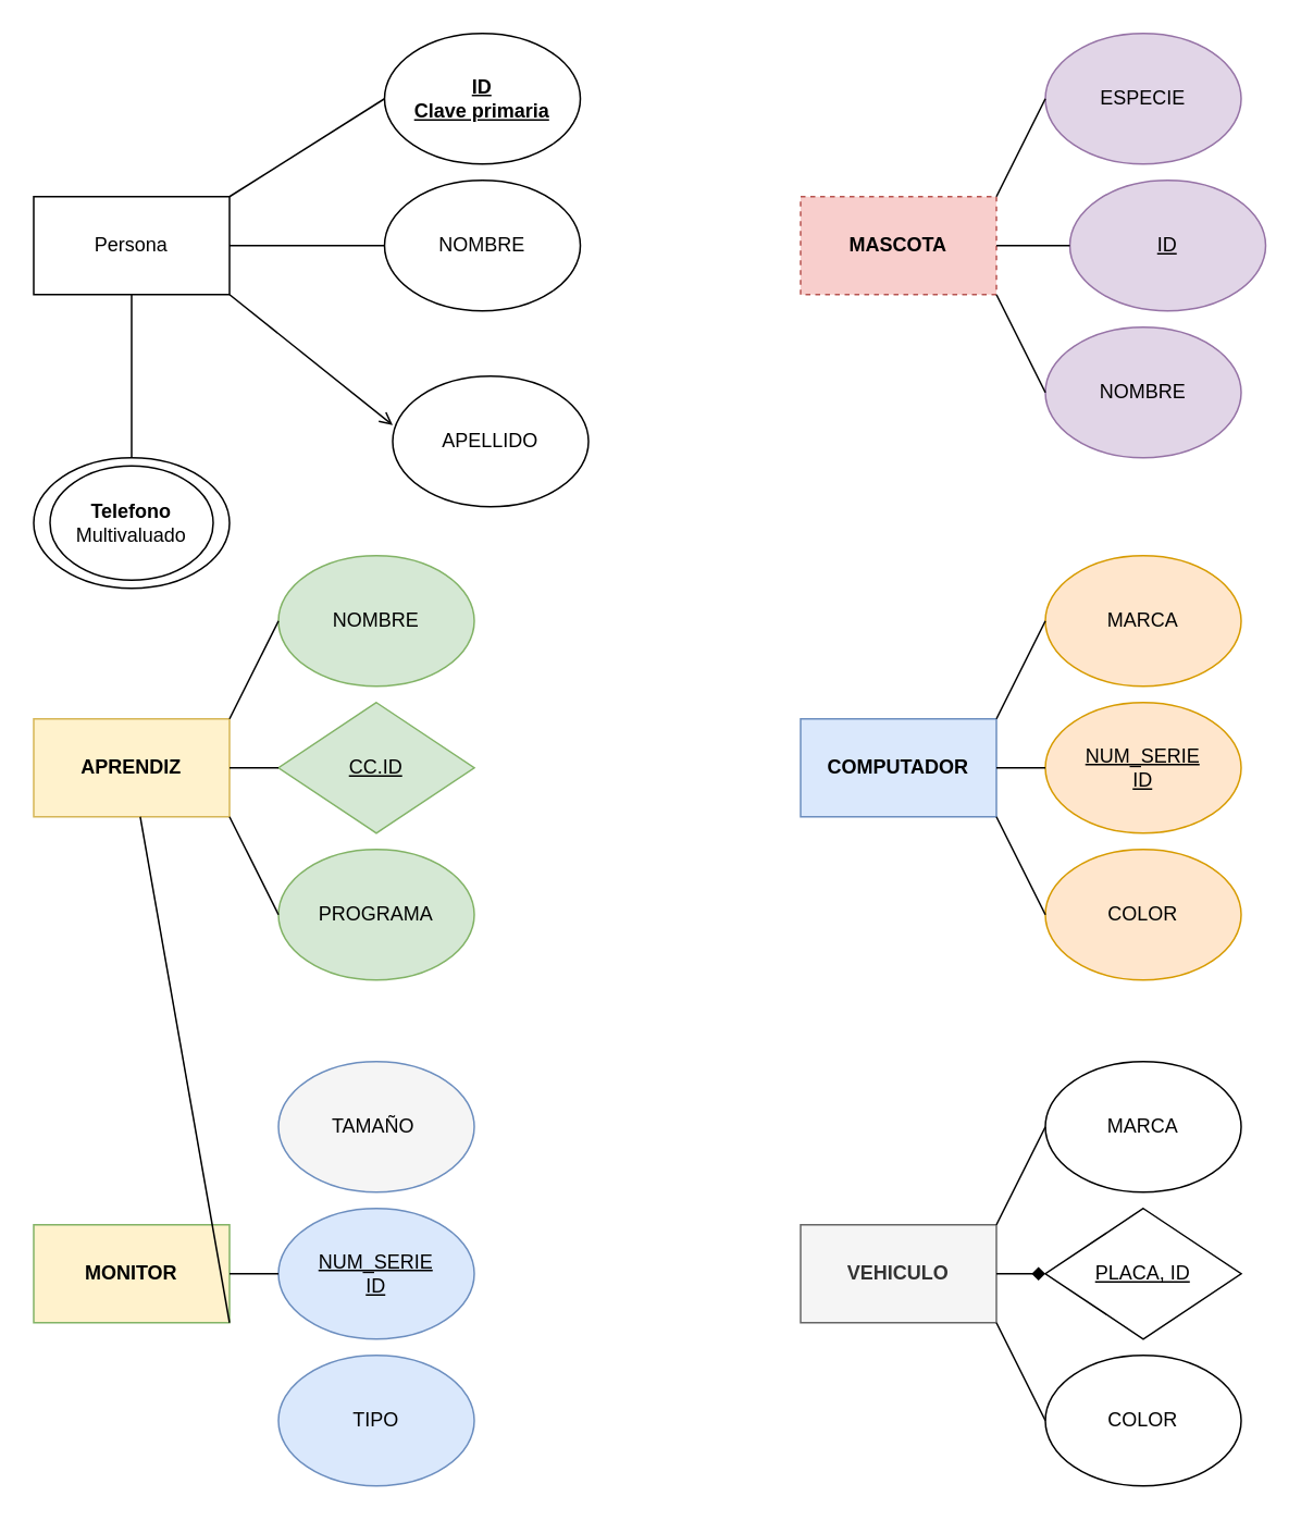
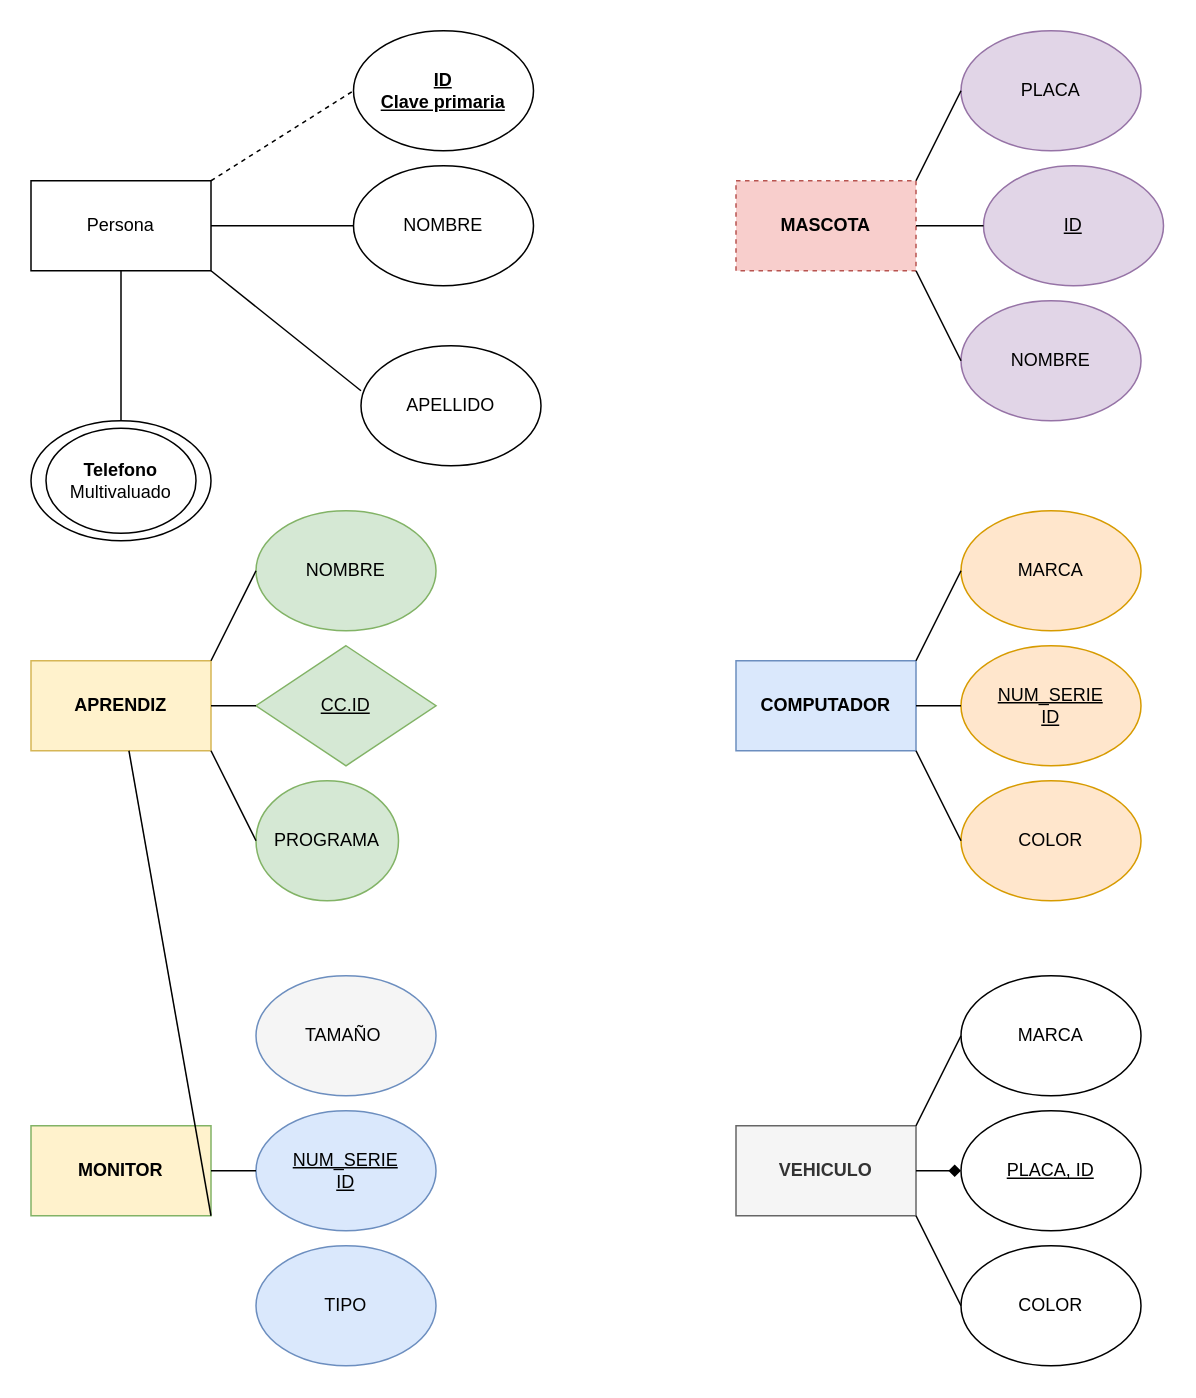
  <mxCell id="0" />
  <mxCell id="1" parent="0" />
  <mxCell id="2" value="Persona" style="rounded=0;whiteSpace=wrap;html=1;" parent="1" vertex="1"><mxGeometry x="20" y="120" width="120" height="60" as="geometry" /></mxCell>
  <mxCell id="3" value="NOMBRE" style="ellipse;whiteSpace=wrap;html=1;" parent="1" vertex="1"><mxGeometry x="235" y="110" width="120" height="80" as="geometry" /></mxCell>
  <mxCell id="4" value="APELLIDO" style="ellipse;whiteSpace=wrap;html=1;" parent="1" vertex="1"><mxGeometry x="240" y="230" width="120" height="80" as="geometry" /></mxCell>
  <mxCell id="5" value="&lt;u&gt;&lt;b&gt;ID&lt;/b&gt;&lt;/u&gt;&lt;div&gt;&lt;b&gt;&lt;u&gt;Clave primaria&lt;/u&gt;&lt;/b&gt;&lt;/div&gt;" style="ellipse;whiteSpace=wrap;html=1;" parent="1" vertex="1"><mxGeometry x="235" y="20" width="120" height="80" as="geometry" /></mxCell>
  <mxCell id="6" value="" style="endArrow=none;html=1;rounded=0;exitX=1;exitY=0.5;exitDx=0;exitDy=0;entryX=0;entryY=0.5;entryDx=0;entryDy=0;" parent="1" source="2" target="3" edge="1"><mxGeometry width="50" height="50" relative="1" as="geometry"><mxPoint x="55" y="350" as="sourcePoint" /><mxPoint x="105" y="300" as="targetPoint" /></mxGeometry></mxCell>
- <mxCell id="7" value="" style="endArrow=none;html=1;rounded=0;exitX=1;exitY=0;exitDx=0;exitDy=0;entryX=0;entryY=0.5;entryDx=0;entryDy=0;" parent="1" source="2" target="5" edge="1"><mxGeometry width="50" height="50" relative="1" as="geometry"><mxPoint x="150" y="160" as="sourcePoint" /><mxPoint x="245" y="160" as="targetPoint" /></mxGeometry></mxCell>
- <mxCell id="8" value="" style="endArrow=open;html=1;rounded=0;entryX=0;entryY=0.375;entryDx=0;entryDy=0;exitX=1;exitY=1;exitDx=0;exitDy=0;entryPerimeter=0;" parent="1" source="2" target="4" edge="1"><mxGeometry width="50" height="50" relative="1" as="geometry"><mxPoint x="140" y="160" as="sourcePoint" /><mxPoint x="220" y="230" as="targetPoint" /><Array as="points" /></mxGeometry></mxCell>
+ <mxCell id="7" value="" style="endArrow=none;html=1;rounded=0;exitX=1;exitY=0;exitDx=0;exitDy=0;entryX=0;entryY=0.5;entryDx=0;entryDy=0;dashed=1;" parent="1" source="2" target="5" edge="1"><mxGeometry width="50" height="50" relative="1" as="geometry"><mxPoint x="150" y="160" as="sourcePoint" /><mxPoint x="245" y="160" as="targetPoint" /></mxGeometry></mxCell>
+ <mxCell id="8" value="" style="endArrow=none;html=1;rounded=0;entryX=0;entryY=0.375;entryDx=0;entryDy=0;exitX=1;exitY=1;exitDx=0;exitDy=0;entryPerimeter=0;" parent="1" source="2" target="4" edge="1"><mxGeometry width="50" height="50" relative="1" as="geometry"><mxPoint x="140" y="160" as="sourcePoint" /><mxPoint x="220" y="230" as="targetPoint" /><Array as="points" /></mxGeometry></mxCell>
  <mxCell id="9" value="" style="group" parent="1" vertex="1" connectable="0"><mxGeometry x="20" y="280" width="120" height="80" as="geometry" /></mxCell>
  <mxCell id="10" value="" style="ellipse;whiteSpace=wrap;html=1;" parent="9" vertex="1"><mxGeometry width="120" height="80" as="geometry" /></mxCell>
  <mxCell id="11" value="&lt;div&gt;&lt;b&gt;Telefono&lt;/b&gt;&lt;/div&gt;Multivaluado" style="ellipse;whiteSpace=wrap;html=1;" parent="9" vertex="1"><mxGeometry x="10" y="5" width="100" height="70" as="geometry" /></mxCell>
  <mxCell id="12" value="" style="endArrow=none;html=1;rounded=0;entryX=0.5;entryY=0;entryDx=0;entryDy=0;exitX=0.5;exitY=1;exitDx=0;exitDy=0;" parent="1" source="2" target="10" edge="1"><mxGeometry width="50" height="50" relative="1" as="geometry"><mxPoint x="-10" y="200" as="sourcePoint" /><mxPoint x="85" y="270" as="targetPoint" /><Array as="points" /></mxGeometry></mxCell>
  <mxCell id="13" value="&lt;b&gt;MASCOTA&lt;/b&gt;" style="rounded=0;whiteSpace=wrap;html=1;fillColor=#f8cecc;strokeColor=#b85450;dashed=1;" parent="1" vertex="1"><mxGeometry x="490" y="120" width="120" height="60" as="geometry" /></mxCell>
- <mxCell id="14" value="ESPECIE" style="ellipse;whiteSpace=wrap;html=1;fillColor=#e1d5e7;strokeColor=#9673a6;" parent="1" vertex="1"><mxGeometry x="640" y="20" width="120" height="80" as="geometry" /></mxCell>
+ <mxCell id="14" value="PLACA" style="ellipse;whiteSpace=wrap;html=1;fillColor=#e1d5e7;strokeColor=#9673a6;" parent="1" vertex="1"><mxGeometry x="640" y="20" width="120" height="80" as="geometry" /></mxCell>
  <mxCell id="15" value="" style="endArrow=none;html=1;rounded=0;entryX=0;entryY=0.5;entryDx=0;entryDy=0;exitX=1;exitY=0;exitDx=0;exitDy=0;" parent="1" source="13" target="14" edge="1"><mxGeometry width="50" height="50" relative="1" as="geometry"><mxPoint x="535" y="140" as="sourcePoint" /><mxPoint x="630" y="60" as="targetPoint" /></mxGeometry></mxCell>
  <mxCell id="16" value="NOMBRE" style="ellipse;whiteSpace=wrap;html=1;fillColor=#e1d5e7;strokeColor=#9673a6;" parent="1" vertex="1"><mxGeometry x="640" y="200" width="120" height="80" as="geometry" /></mxCell>
  <mxCell id="17" value="" style="endArrow=none;html=1;rounded=0;exitX=1;exitY=1;exitDx=0;exitDy=0;entryX=0;entryY=0.5;entryDx=0;entryDy=0;" parent="1" source="13" target="16" edge="1"><mxGeometry width="50" height="50" relative="1" as="geometry"><mxPoint x="587" y="130" as="sourcePoint" /><mxPoint x="640" y="70" as="targetPoint" /></mxGeometry></mxCell>
  <mxCell id="18" value="&lt;u&gt;ID&lt;/u&gt;" style="ellipse;whiteSpace=wrap;html=1;fillColor=#e1d5e7;strokeColor=#9673a6;" parent="1" vertex="1"><mxGeometry x="655" y="110" width="120" height="80" as="geometry" /></mxCell>
  <mxCell id="19" value="" style="endArrow=none;html=1;rounded=0;exitX=1;exitY=0.5;exitDx=0;exitDy=0;" parent="1" source="13" target="18" edge="1"><mxGeometry width="50" height="50" relative="1" as="geometry"><mxPoint x="620" y="130" as="sourcePoint" /><mxPoint x="650" y="80" as="targetPoint" /></mxGeometry></mxCell>
  <mxCell id="20" value="&lt;b&gt;COMPUTADOR&lt;/b&gt;" style="rounded=0;whiteSpace=wrap;html=1;fillColor=#dae8fc;strokeColor=#6c8ebf;" parent="1" vertex="1"><mxGeometry x="490" y="440" width="120" height="60" as="geometry" /></mxCell>
  <mxCell id="21" value="MARCA" style="ellipse;whiteSpace=wrap;html=1;fillColor=#ffe6cc;strokeColor=#d79b00;" parent="1" vertex="1"><mxGeometry x="640" y="340" width="120" height="80" as="geometry" /></mxCell>
  <mxCell id="22" value="" style="endArrow=none;html=1;rounded=0;entryX=0;entryY=0.5;entryDx=0;entryDy=0;exitX=1;exitY=0;exitDx=0;exitDy=0;" parent="1" source="20" target="21" edge="1"><mxGeometry width="50" height="50" relative="1" as="geometry"><mxPoint x="535" y="460" as="sourcePoint" /><mxPoint x="630" y="380" as="targetPoint" /></mxGeometry></mxCell>
  <mxCell id="23" value="COLOR" style="ellipse;whiteSpace=wrap;html=1;fillColor=#ffe6cc;strokeColor=#d79b00;" parent="1" vertex="1"><mxGeometry x="640" y="520" width="120" height="80" as="geometry" /></mxCell>
  <mxCell id="24" value="" style="endArrow=none;html=1;rounded=0;exitX=1;exitY=1;exitDx=0;exitDy=0;entryX=0;entryY=0.5;entryDx=0;entryDy=0;" parent="1" source="20" target="23" edge="1"><mxGeometry width="50" height="50" relative="1" as="geometry"><mxPoint x="587" y="450" as="sourcePoint" /><mxPoint x="640" y="390" as="targetPoint" /></mxGeometry></mxCell>
  <mxCell id="25" value="&lt;u&gt;NUM_SERIE&lt;/u&gt;&lt;div&gt;&lt;u&gt;ID&lt;/u&gt;&lt;/div&gt;" style="ellipse;whiteSpace=wrap;html=1;fillColor=#ffe6cc;strokeColor=#d79b00;" parent="1" vertex="1"><mxGeometry x="640" y="430" width="120" height="80" as="geometry" /></mxCell>
  <mxCell id="26" value="" style="endArrow=none;html=1;rounded=0;exitX=1;exitY=0.5;exitDx=0;exitDy=0;" parent="1" source="20" target="25" edge="1"><mxGeometry width="50" height="50" relative="1" as="geometry"><mxPoint x="620" y="450" as="sourcePoint" /><mxPoint x="650" y="400" as="targetPoint" /></mxGeometry></mxCell>
  <mxCell id="27" value="&lt;b&gt;APRENDIZ&lt;/b&gt;" style="rounded=0;whiteSpace=wrap;html=1;fillColor=#fff2cc;strokeColor=#d6b656;" parent="1" vertex="1"><mxGeometry x="20" y="440" width="120" height="60" as="geometry" /></mxCell>
  <mxCell id="28" value="NOMBRE" style="ellipse;whiteSpace=wrap;html=1;fillColor=#d5e8d4;strokeColor=#82b366;" parent="1" vertex="1"><mxGeometry x="170" y="340" width="120" height="80" as="geometry" /></mxCell>
  <mxCell id="29" value="" style="endArrow=none;html=1;rounded=0;entryX=0;entryY=0.5;entryDx=0;entryDy=0;exitX=1;exitY=0;exitDx=0;exitDy=0;" parent="1" source="27" target="28" edge="1"><mxGeometry width="50" height="50" relative="1" as="geometry"><mxPoint x="65" y="460" as="sourcePoint" /><mxPoint x="160" y="380" as="targetPoint" /></mxGeometry></mxCell>
- <mxCell id="30" value="PROGRAMA" style="ellipse;whiteSpace=wrap;html=1;fillColor=#d5e8d4;strokeColor=#82b366;" parent="1" vertex="1"><mxGeometry x="170" y="520" width="120" height="80" as="geometry" /></mxCell>
+ <mxCell id="30" value="PROGRAMA" style="ellipse;whiteSpace=wrap;html=1;fillColor=#d5e8d4;strokeColor=#82b366;" parent="1" vertex="1"><mxGeometry x="170" y="520" width="95" height="80" as="geometry" /></mxCell>
  <mxCell id="31" value="" style="endArrow=none;html=1;rounded=0;exitX=1;exitY=1;exitDx=0;exitDy=0;entryX=0;entryY=0.5;entryDx=0;entryDy=0;" parent="1" source="27" target="30" edge="1"><mxGeometry width="50" height="50" relative="1" as="geometry"><mxPoint x="117" y="450" as="sourcePoint" /><mxPoint x="170" y="390" as="targetPoint" /></mxGeometry></mxCell>
  <mxCell id="32" value="&lt;u&gt;CC.ID&lt;/u&gt;" style="rhombus;whiteSpace=wrap;html=1;fillColor=#d5e8d4;strokeColor=#82b366;" parent="1" vertex="1"><mxGeometry x="170" y="430" width="120" height="80" as="geometry" /></mxCell>
  <mxCell id="33" value="" style="endArrow=none;html=1;rounded=0;exitX=1;exitY=0.5;exitDx=0;exitDy=0;" parent="1" source="27" target="32" edge="1"><mxGeometry width="50" height="50" relative="1" as="geometry"><mxPoint x="150" y="450" as="sourcePoint" /><mxPoint x="180" y="400" as="targetPoint" /></mxGeometry></mxCell>
  <mxCell id="34" value="&lt;b&gt;MONITOR&lt;/b&gt;" style="rounded=0;whiteSpace=wrap;html=1;fillColor=#fff2cc;strokeColor=#82b366;" parent="1" vertex="1"><mxGeometry x="20" y="750" width="120" height="60" as="geometry" /></mxCell>
  <mxCell id="35" value="TAMAÑO&amp;nbsp;" style="ellipse;whiteSpace=wrap;html=1;fillColor=#f5f5f5;strokeColor=#6c8ebf;" parent="1" vertex="1"><mxGeometry x="170" y="650" width="120" height="80" as="geometry" /></mxCell>
  <mxCell id="36" value="TIPO" style="ellipse;whiteSpace=wrap;html=1;fillColor=#dae8fc;strokeColor=#6c8ebf;" parent="1" vertex="1"><mxGeometry x="170" y="830" width="120" height="80" as="geometry" /></mxCell>
  <mxCell id="37" value="" style="endArrow=none;html=1;rounded=0;exitX=1;exitY=1;exitDx=0;exitDy=0;" parent="1" source="34" target="27" edge="1"><mxGeometry width="50" height="50" relative="1" as="geometry"><mxPoint x="117" y="760" as="sourcePoint" /><mxPoint x="170" y="700" as="targetPoint" /></mxGeometry></mxCell>
  <mxCell id="38" value="&lt;u&gt;NUM_SERIE&lt;/u&gt;&lt;div&gt;&lt;u&gt;ID&lt;/u&gt;&lt;/div&gt;" style="ellipse;whiteSpace=wrap;html=1;fillColor=#dae8fc;strokeColor=#6c8ebf;" parent="1" vertex="1"><mxGeometry x="170" y="740" width="120" height="80" as="geometry" /></mxCell>
  <mxCell id="39" value="" style="endArrow=none;html=1;rounded=0;exitX=1;exitY=0.5;exitDx=0;exitDy=0;" parent="1" source="34" target="38" edge="1"><mxGeometry width="50" height="50" relative="1" as="geometry"><mxPoint x="150" y="760" as="sourcePoint" /><mxPoint x="180" y="710" as="targetPoint" /></mxGeometry></mxCell>
  <mxCell id="40" value="&lt;b&gt;VEHICULO&lt;/b&gt;" style="rounded=0;whiteSpace=wrap;html=1;fillColor=#f5f5f5;strokeColor=#666666;fontColor=#333333;" parent="1" vertex="1"><mxGeometry x="490" y="750" width="120" height="60" as="geometry" /></mxCell>
  <mxCell id="41" value="MARCA" style="ellipse;whiteSpace=wrap;html=1;" parent="1" vertex="1"><mxGeometry x="640" y="650" width="120" height="80" as="geometry" /></mxCell>
  <mxCell id="42" value="" style="endArrow=none;html=1;rounded=0;entryX=0;entryY=0.5;entryDx=0;entryDy=0;exitX=1;exitY=0;exitDx=0;exitDy=0;" parent="1" source="40" target="41" edge="1"><mxGeometry width="50" height="50" relative="1" as="geometry"><mxPoint x="535" y="770" as="sourcePoint" /><mxPoint x="630" y="690" as="targetPoint" /></mxGeometry></mxCell>
  <mxCell id="43" value="COLOR" style="ellipse;whiteSpace=wrap;html=1;" parent="1" vertex="1"><mxGeometry x="640" y="830" width="120" height="80" as="geometry" /></mxCell>
  <mxCell id="44" value="" style="endArrow=none;html=1;rounded=0;exitX=1;exitY=1;exitDx=0;exitDy=0;entryX=0;entryY=0.5;entryDx=0;entryDy=0;" parent="1" source="40" target="43" edge="1"><mxGeometry width="50" height="50" relative="1" as="geometry"><mxPoint x="587" y="760" as="sourcePoint" /><mxPoint x="640" y="700" as="targetPoint" /></mxGeometry></mxCell>
- <mxCell id="45" value="&lt;u&gt;PLACA, ID&lt;/u&gt;" style="rhombus;whiteSpace=wrap;html=1;" parent="1" vertex="1"><mxGeometry x="640" y="740" width="120" height="80" as="geometry" /></mxCell>
+ <mxCell id="45" value="&lt;u&gt;PLACA, ID&lt;/u&gt;" style="ellipse;whiteSpace=wrap;html=1;" parent="1" vertex="1"><mxGeometry x="640" y="740" width="120" height="80" as="geometry" /></mxCell>
  <mxCell id="46" value="" style="endArrow=diamond;html=1;rounded=0;exitX=1;exitY=0.5;exitDx=0;exitDy=0;" parent="1" source="40" target="45" edge="1"><mxGeometry width="50" height="50" relative="1" as="geometry"><mxPoint x="620" y="760" as="sourcePoint" /><mxPoint x="650" y="710" as="targetPoint" /></mxGeometry></mxCell>
